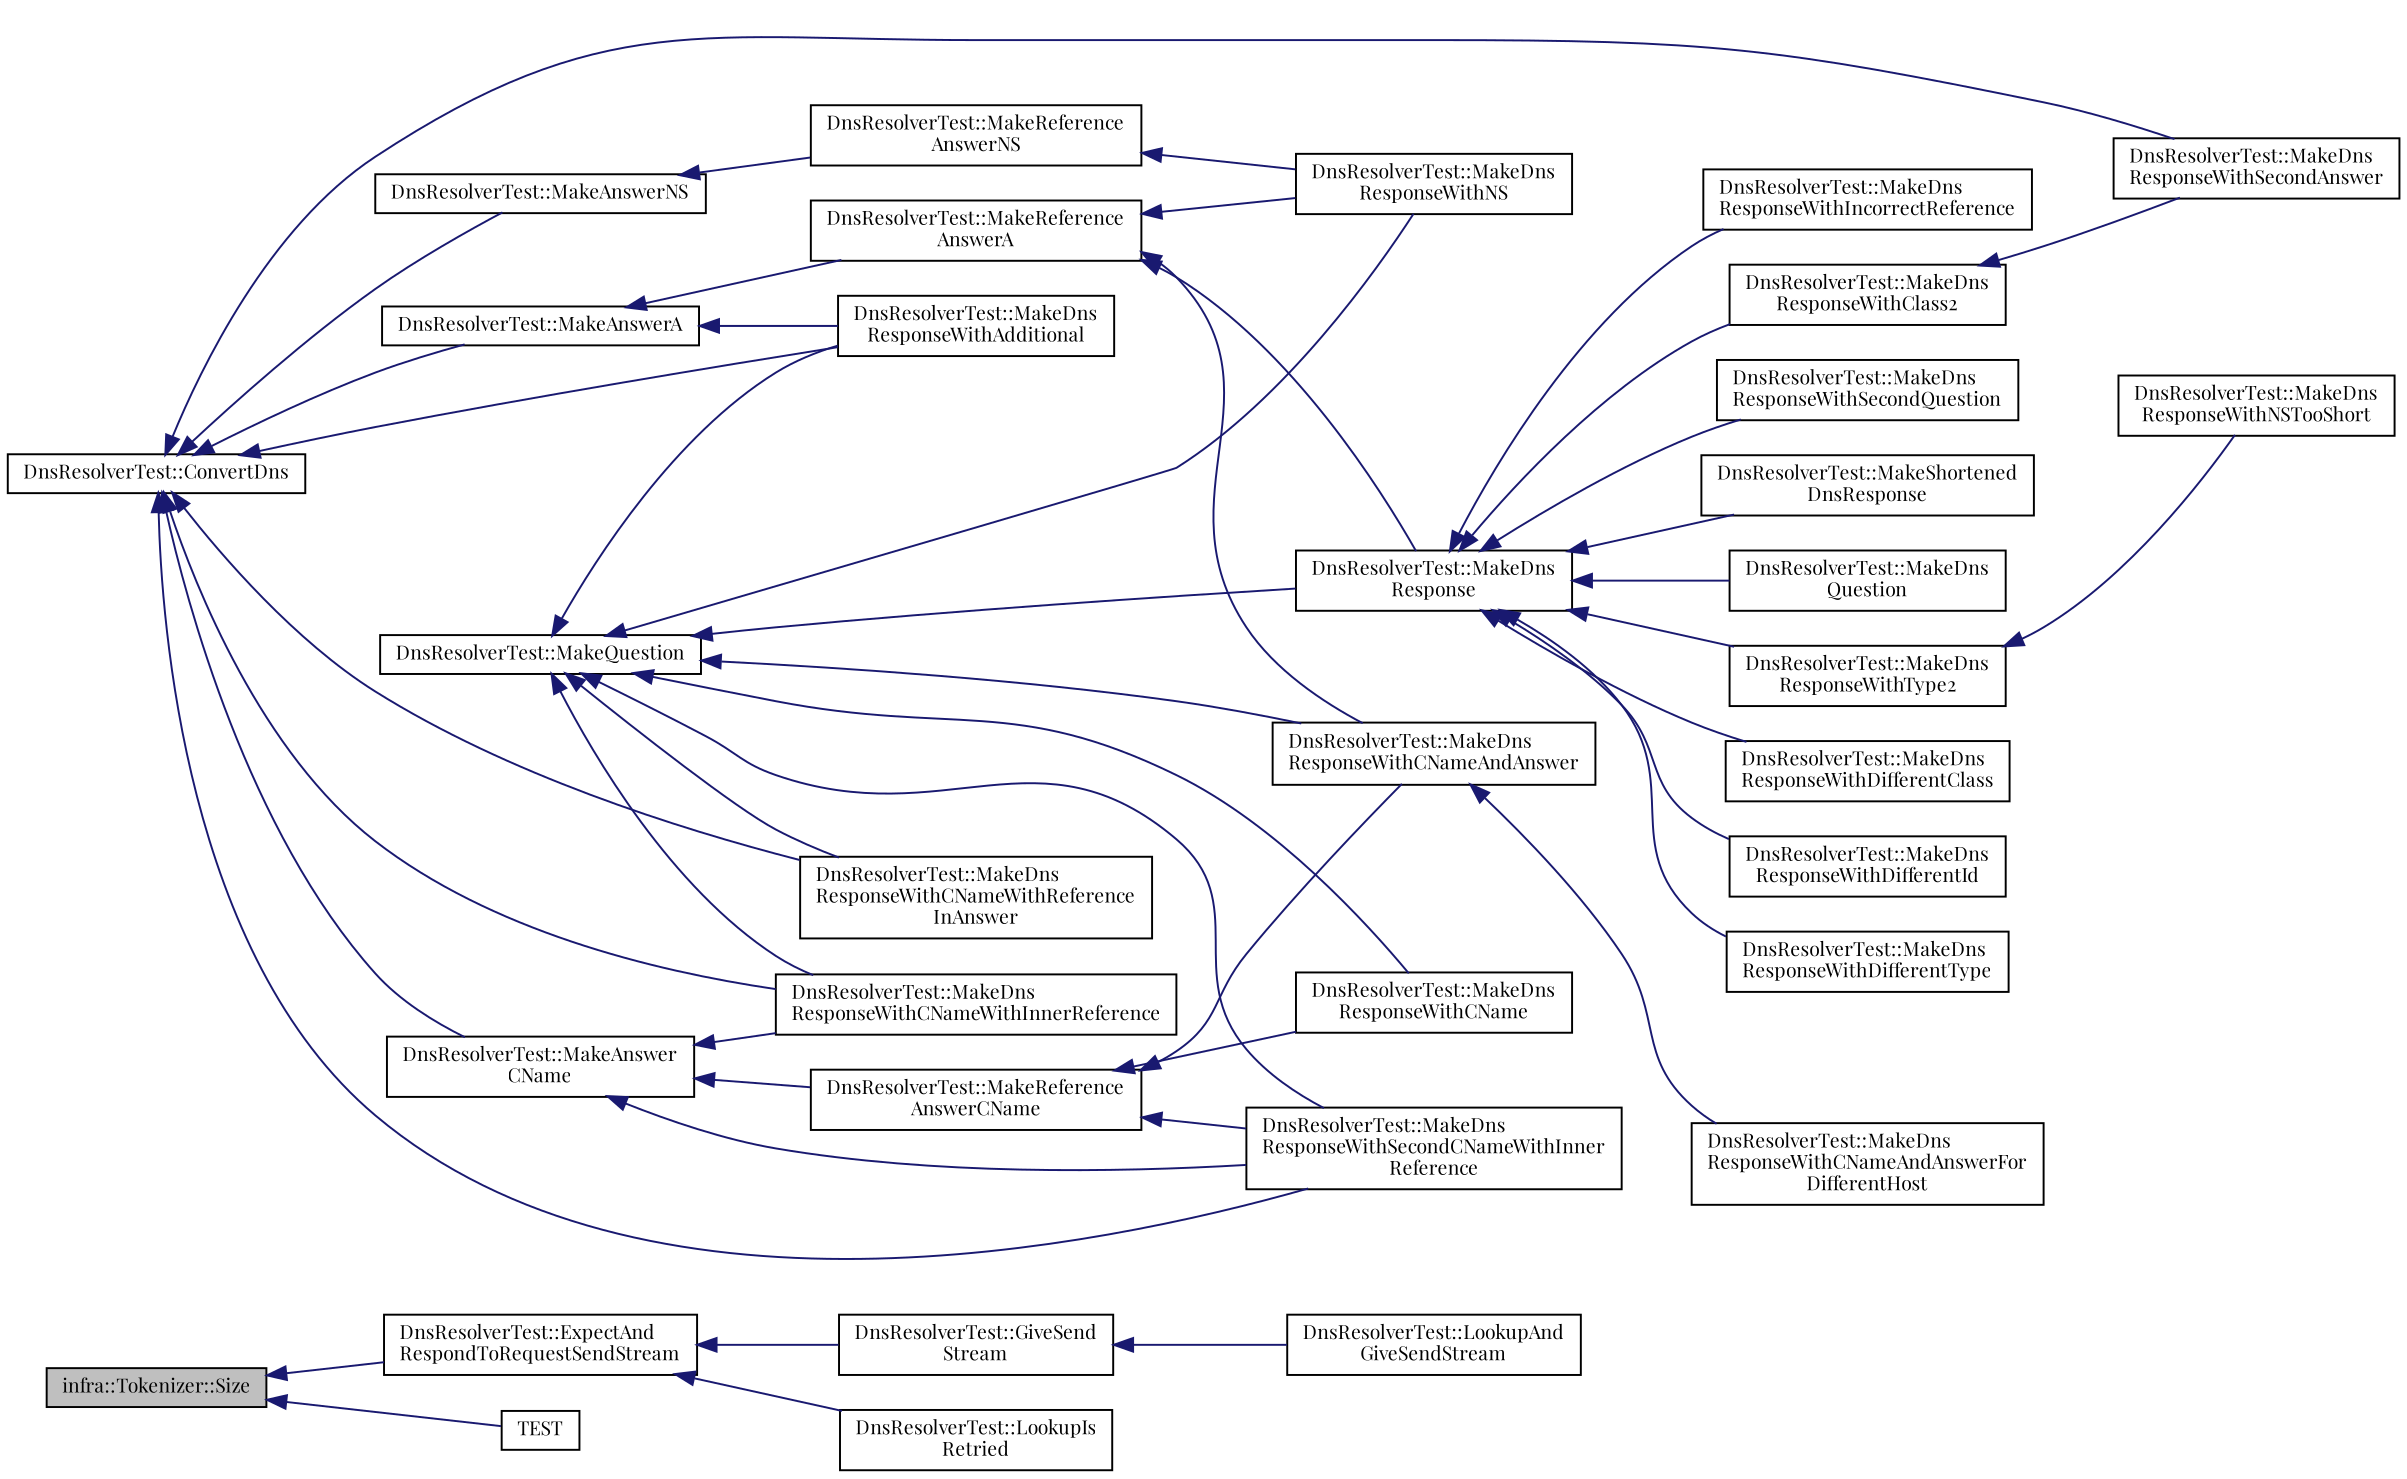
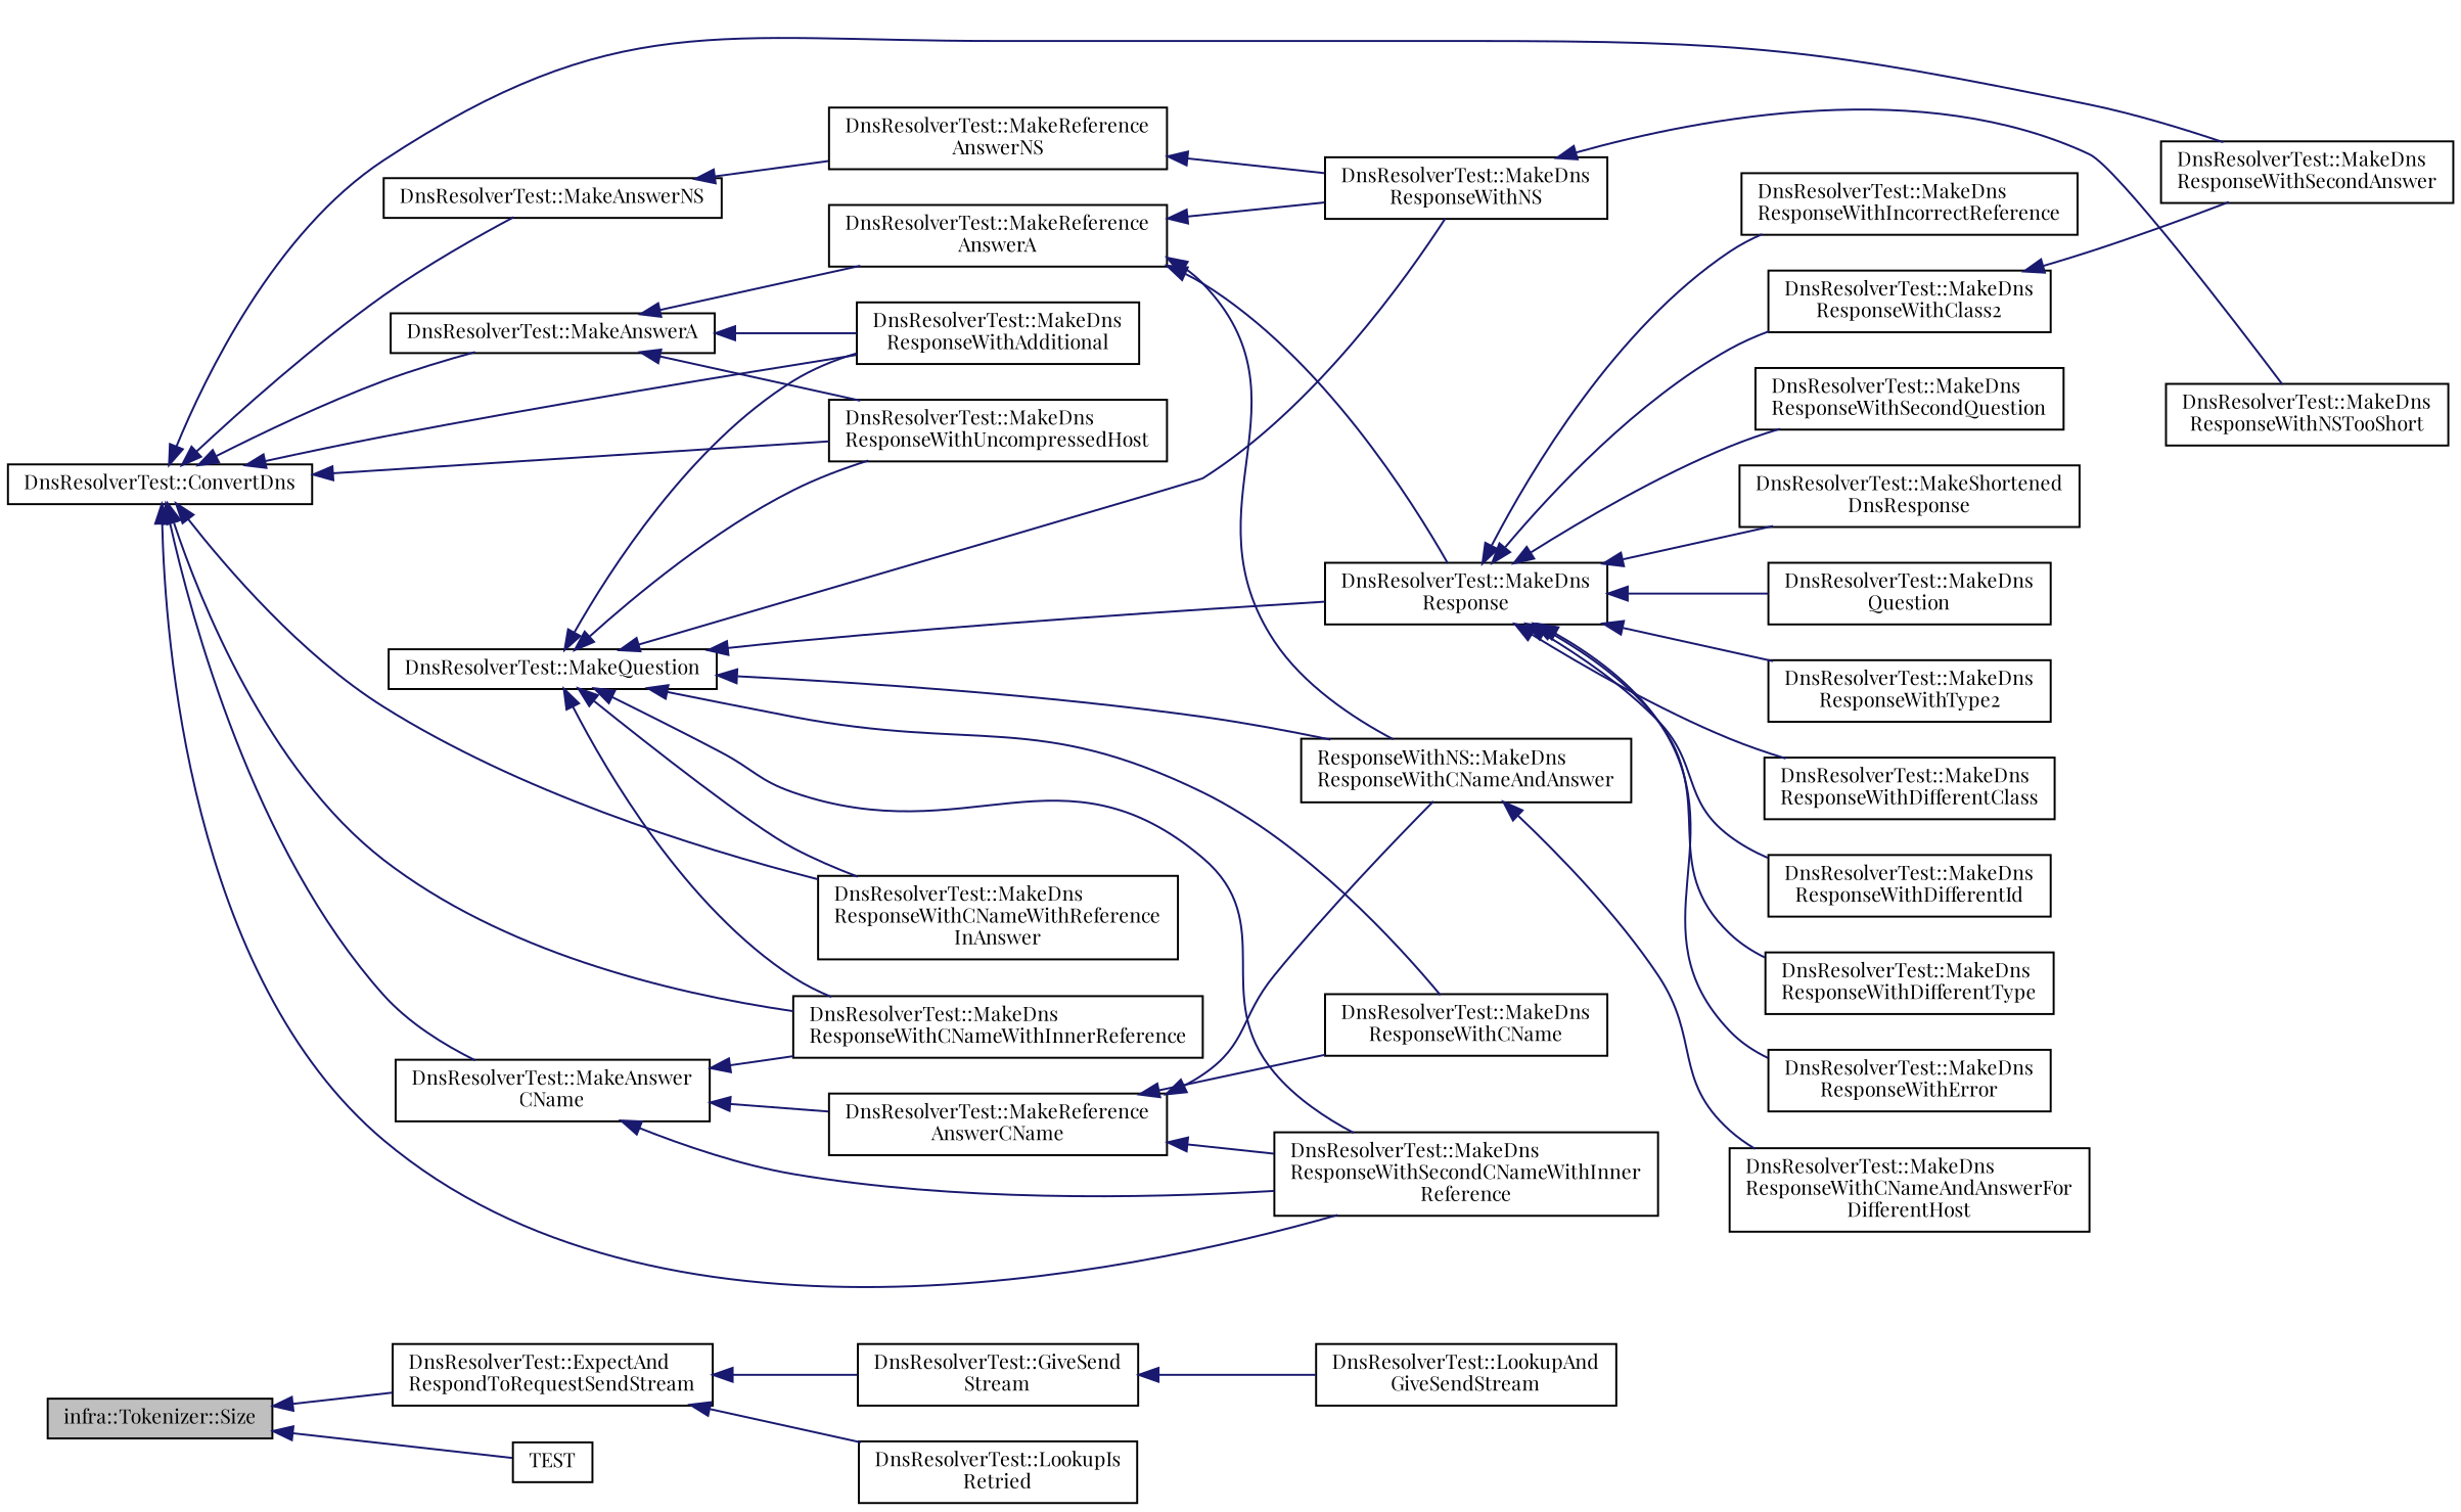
  digraph {
    fontname="Playfair Display"
    rankdir=LR
    node [color=black fillcolor=white fontname="Playfair Display" fontsize=10 shape=record style=filled]
    edge [color=midnightblue dir=back fontname="Playfair Display" fontsize=10 labelfontname=Helvetica labelfontsize=10 style=solid]
    n1 [fillcolor=grey75 fontcolor=black height=0.2 label="infra::Tokenizer::Size" width=0.4]
    n2 [height=0.2 label="DnsResolverTest::ExpectAnd\lRespondToRequestSendStream" width=0.4]
    n3 [height=0.2 label=TEST width=0.4]
    n4 [height=0.2 label="DnsResolverTest::ConvertDns" width=0.4]
    n5 [height=0.2 label="DnsResolverTest::MakeAnswerA" width=0.4]
    n6 [height=0.2 label="DnsResolverTest::MakeDns\lResponseWithAdditional" width=0.4]
+   n7 [height=0.2 label="DnsResolverTest::MakeDns\lResponseWithUncompressedHost" width=0.4]
    n8 [height=0.2 label="DnsResolverTest::MakeDns\lResponseWithSecondAnswer" width=0.4]
    n9 [height=0.2 label="DnsResolverTest::MakeAnswer\lCName" width=0.4]
    n10 [height=0.2 label="DnsResolverTest::MakeDns\lResponseWithCNameWithInnerReference" width=0.4]
    n11 [height=0.2 label="DnsResolverTest::MakeDns\lResponseWithSecondCNameWithInner\lReference" width=0.4]
    n12 [height=0.2 label="DnsResolverTest::MakeAnswerNS" width=0.4]
    n13 [height=0.2 label="DnsResolverTest::MakeDns\lResponseWithCNameWithReference\lInAnswer" width=0.4]
    n14 [height=0.2 label="DnsResolverTest::GiveSend\lStream" width=0.4]
    n15 [height=0.2 label="DnsResolverTest::LookupIs\lRetried" width=0.4]
    n16 [height=0.2 label="DnsResolverTest::MakeReference\lAnswerA" width=0.4]
    n17 [height=0.2 label="DnsResolverTest::MakeReference\lAnswerCName" width=0.4]
    n18 [height=0.2 label="DnsResolverTest::MakeReference\lAnswerNS" width=0.4]
    n19 [height=0.2 label="DnsResolverTest::MakeQuestion" width=0.4]
    n20 [height=0.2 label="DnsResolverTest::MakeDns\lResponse" width=0.4]
-   n21 [height=0.2 label="DnsResolverTest::MakeDns\lResponseWithCNameAndAnswer" width=0.4]
+   n21 [height=0.2 label="ResponseWithNS::MakeDns\lResponseWithCNameAndAnswer" width=0.4]
    n22 [height=0.2 label="DnsResolverTest::MakeDns\lResponseWithNS" width=0.4]
    n23 [height=0.2 label="DnsResolverTest::MakeDns\lResponseWithCName" width=0.4]
    n24 [height=0.2 label="DnsResolverTest::MakeDns\lQuestion" width=0.4]
    n25 [height=0.2 label="DnsResolverTest::MakeDns\lResponseWithClass2" width=0.4]
    n26 [height=0.2 label="DnsResolverTest::MakeDns\lResponseWithDifferentClass" width=0.4]
    n27 [height=0.2 label="DnsResolverTest::MakeDns\lResponseWithDifferentId" width=0.4]
    n28 [height=0.2 label="DnsResolverTest::MakeDns\lResponseWithDifferentType" width=0.4]
+   n29 [height=0.2 label="DnsResolverTest::MakeDns\lResponseWithError" width=0.4]
    n30 [height=0.2 label="DnsResolverTest::MakeDns\lResponseWithIncorrectReference" width=0.4]
    n31 [height=0.2 label="DnsResolverTest::MakeDns\lResponseWithSecondQuestion" width=0.4]
    n32 [height=0.2 label="DnsResolverTest::MakeDns\lResponseWithType2" width=0.4]
    n33 [height=0.2 label="DnsResolverTest::MakeShortened\lDnsResponse" width=0.4]
    n34 [height=0.2 label="DnsResolverTest::MakeDns\lResponseWithCNameAndAnswerFor\lDifferentHost" width=0.4]
    n35 [height=0.2 label="DnsResolverTest::MakeDns\lResponseWithNSTooShort" width=0.4]
    n36 [height=0.2 label="DnsResolverTest::LookupAnd\lGiveSendStream" width=0.4]
    n1 -> n2
    n1 -> n3
    n2 -> n14
    n2 -> n15
    n4 -> n5
    n4 -> n6
+   n4 -> n7
    n4 -> n8
    n4 -> n9
    n4 -> n10
    n4 -> n11
    n4 -> n12
    n4 -> n13
    n5 -> n6
+   n5 -> n7
    n5 -> n16
    n9 -> n10
    n9 -> n11
    n9 -> n17
    n12 -> n18
    n14 -> n36
    n16 -> n20
    n16 -> n21
    n16 -> n22
    n17 -> n11
    n17 -> n21
    n17 -> n23
    n18 -> n22
    n19 -> n6
+   n19 -> n7
    n19 -> n10
    n19 -> n11
    n19 -> n13
    n19 -> n20
    n19 -> n21
    n19 -> n22
    n19 -> n23
    n20 -> n24
    n20 -> n25
    n20 -> n26
    n20 -> n27
    n20 -> n28
+   n20 -> n29
    n20 -> n30
    n20 -> n31
    n20 -> n32
    n20 -> n33
    n21 -> n34
-   n32 -> n35
+   n22 -> n35
    n25 -> n8
  }
